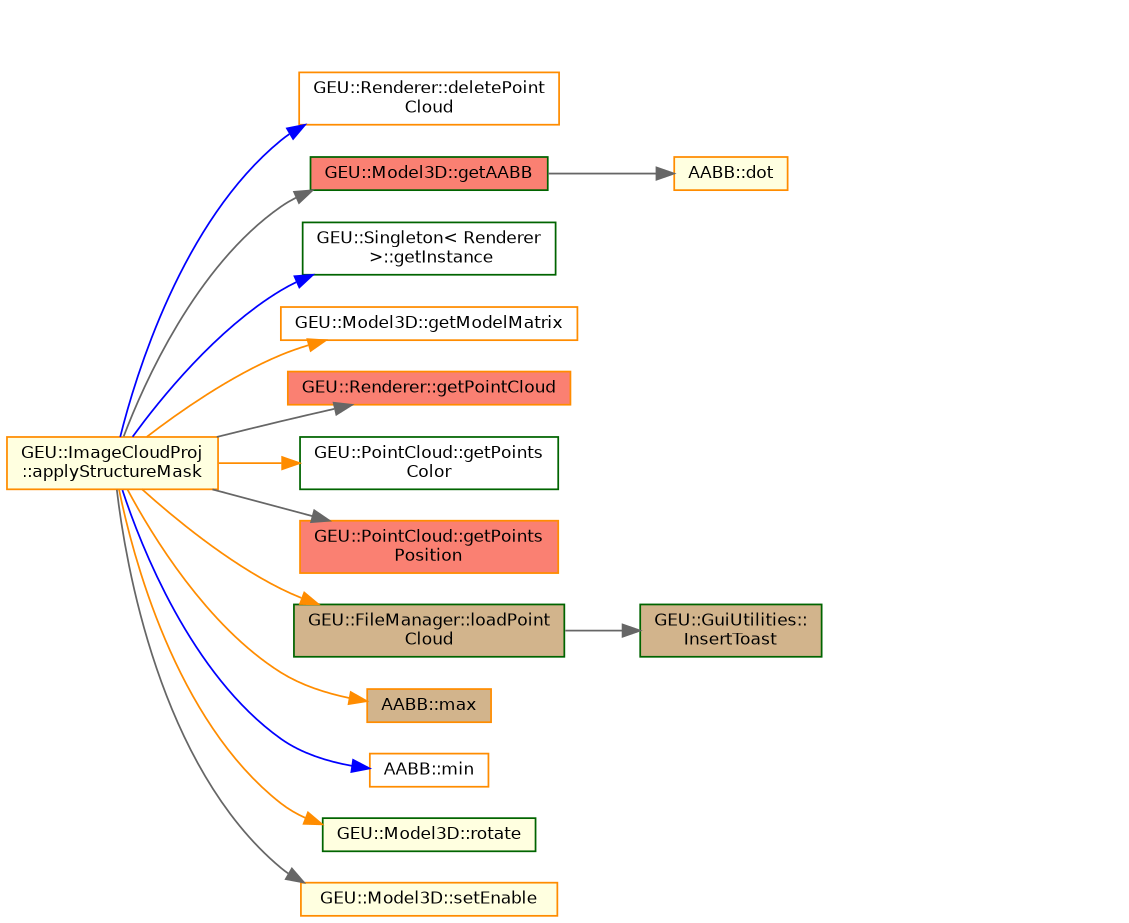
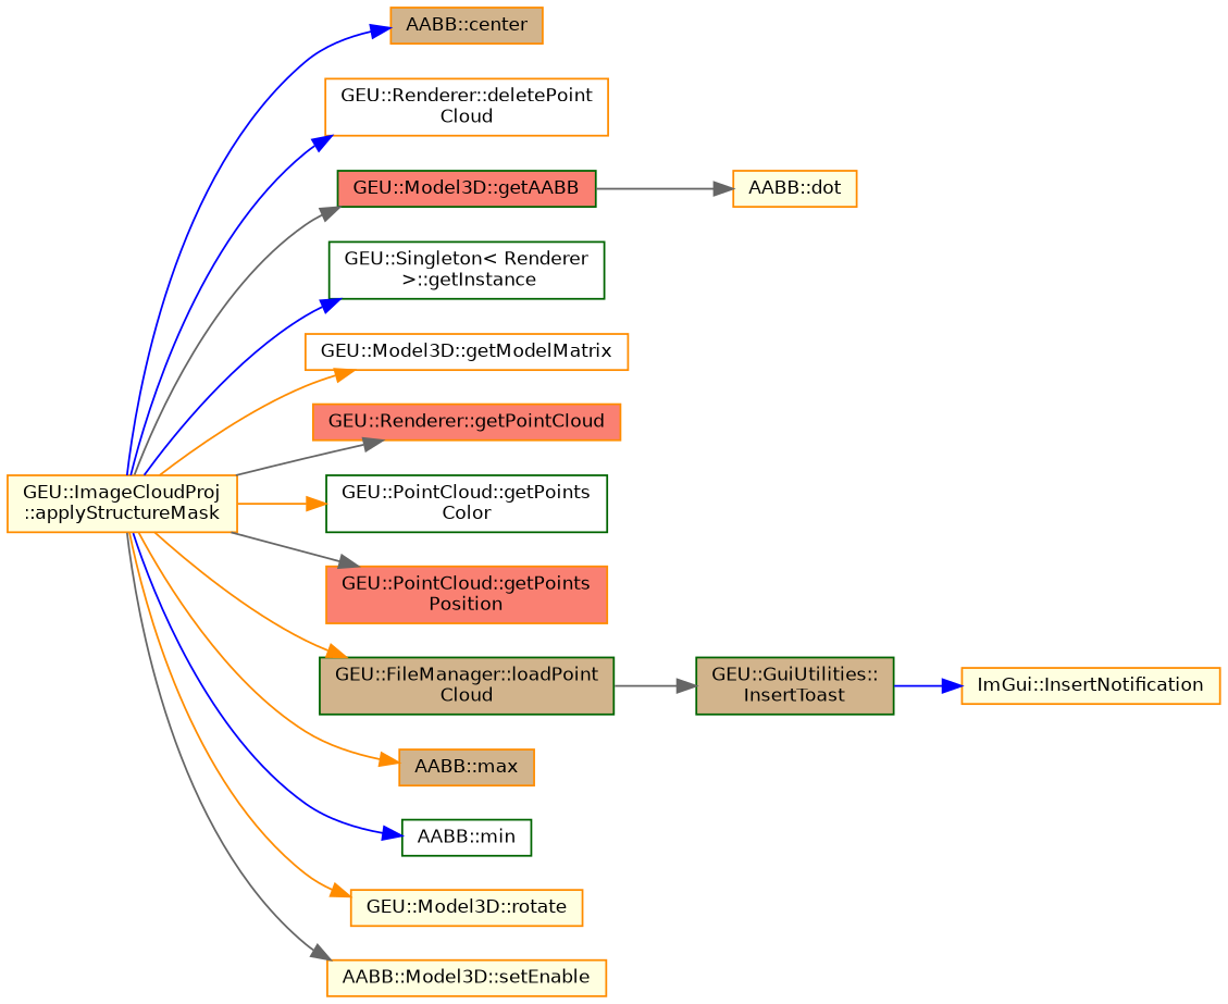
  digraph {
    rankdir=LR
    node [color=darkorange fillcolor=lightyellow fontname=Helvetica fontsize=10 shape=box style=filled]
    edge [color=gray40 fontname=Helvetica fontsize=10 labelfontname=Helvetica labelfontsize=10 style=solid]
    n1 [fontcolor=black height=0.2 label="GEU::ImageCloudProj\l::applyStructureMask" width=0.4]
+   n2 [fillcolor=tan height=0.2 label="AABB::center" width=0.4]
    n3 [fillcolor=white height=0.2 label="GEU::Renderer::deletePoint\lCloud" width=0.4]
    n4 [color=darkgreen fillcolor=salmon height=0.2 label="GEU::Model3D::getAABB" width=0.4]
    n5 [color=darkgreen fillcolor=white height=0.2 label="GEU::Singleton\< Renderer\l \>::getInstance" width=0.4]
    n6 [fillcolor=white height=0.2 label="GEU::Model3D::getModelMatrix" width=0.4]
    n7 [fillcolor=salmon height=0.2 label="GEU::Renderer::getPointCloud" width=0.4]
    n8 [color=darkgreen fillcolor=white height=0.2 label="GEU::PointCloud::getPoints\lColor" width=0.4]
    n9 [fillcolor=salmon height=0.2 label="GEU::PointCloud::getPoints\lPosition" width=0.4]
    n10 [color=darkgreen fillcolor=tan height=0.2 label="GEU::FileManager::loadPoint\lCloud" width=0.4]
    n11 [fillcolor=tan height=0.2 label="AABB::max" width=0.4]
-   n12 [fillcolor=white height=0.2 label="AABB::min" width=0.4]
-   n13 [color=darkgreen height=0.2 label="GEU::Model3D::rotate" width=0.4]
-   n14 [height=0.2 label="GEU::Model3D::setEnable" width=0.4]
+   n12 [color=darkgreen fillcolor=white height=0.2 label="AABB::min" width=0.4]
+   n13 [height=0.2 label="GEU::Model3D::rotate" width=0.4]
+   n14 [height=0.2 label="AABB::Model3D::setEnable" width=0.4]
    n15 [height=0.2 label="AABB::dot" width=0.4]
    n16 [color=darkgreen fillcolor=tan height=0.2 label="GEU::GuiUtilities::\lInsertToast" width=0.4]
+   n17 [height=0.2 label="ImGui::InsertNotification" width=0.4]
+   n1 -> n2 [color=blue]
    n1 -> n3 [color=blue]
    n1 -> n4
    n1 -> n5 [color=blue]
    n1 -> n6 [color=darkorange]
    n1 -> n7
    n1 -> n8 [color=darkorange]
    n1 -> n9
    n1 -> n10 [color=darkorange]
    n1 -> n11 [color=darkorange]
    n1 -> n12 [color=blue]
    n1 -> n13 [color=darkorange]
    n1 -> n14
    n4 -> n15
    n10 -> n16
+   n16 -> n17 [color=blue]
  }
